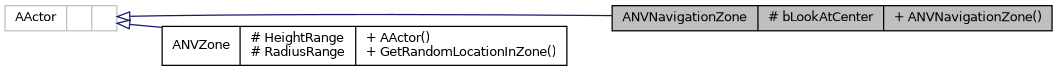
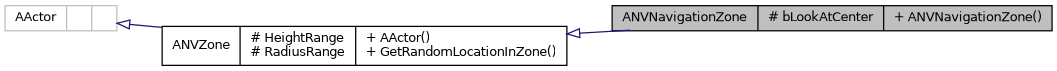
  digraph {
    rankdir=LR
    node [color=black fillcolor=white fontname=Helvetica fontsize=10 shape=record style=filled]
    edge [arrowtail=onormal color=midnightblue dir=back fontname=Helvetica fontsize=10 labelfontname=Helvetica labelfontsize=10 style=solid]
    n1 [fillcolor=grey75 fontcolor=black height=0.2 label="{ANVNavigationZone\n|# bLookAtCenter\l|+ ANVNavigationZone()\l}" width=0.4]
    n2 [height=0.2 label="{ANVZone\n|# HeightRange\l# RadiusRange\l|+ AActor()\l+ GetRandomLocationInZone()\l}" width=0.4]
    n3 [color=grey75 height=0.2 label="{AActor\n||}" width=0.4]
-   n3 -> n1
+   n2 -> n1
    n3 -> n2
  }
